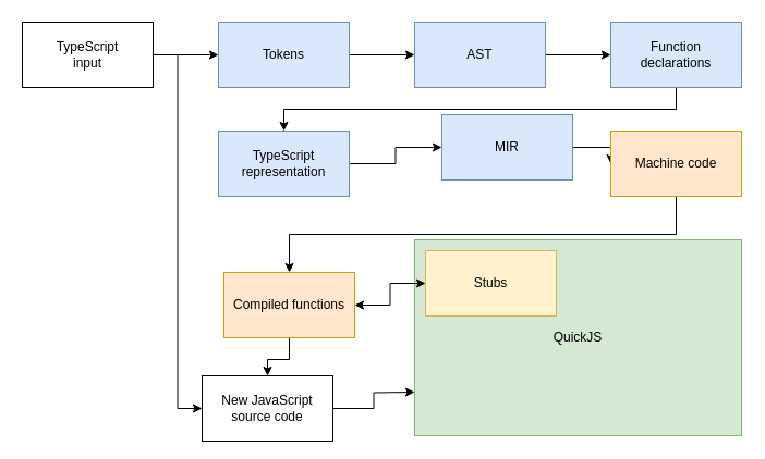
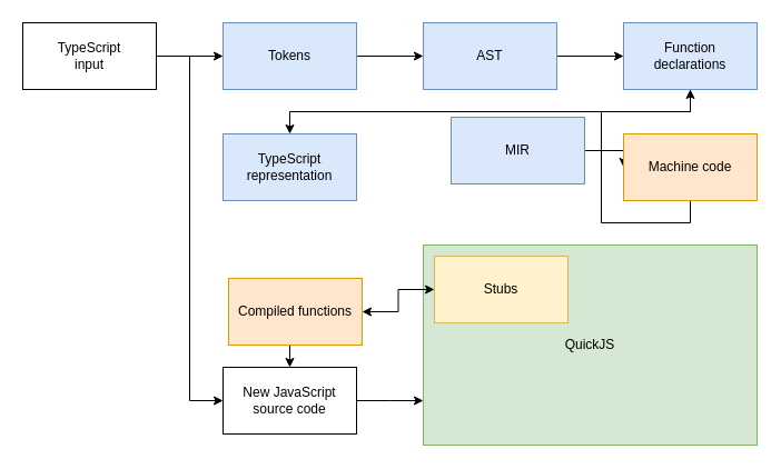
  <mxCell id="0" />
  <mxCell id="1" parent="0" />
  <mxCell id="2" style="edgeStyle=orthogonalEdgeStyle;rounded=0;orthogonalLoop=1;jettySize=auto;html=1;exitX=1;exitY=0.5;exitDx=0;exitDy=0;entryX=0;entryY=0.5;entryDx=0;entryDy=0;" parent="1" source="4" target="6" edge="1"><mxGeometry relative="1" as="geometry" /></mxCell>
  <mxCell id="3" style="edgeStyle=orthogonalEdgeStyle;rounded=0;orthogonalLoop=1;jettySize=auto;html=1;exitX=1;exitY=0.5;exitDx=0;exitDy=0;entryX=0;entryY=0.5;entryDx=0;entryDy=0;" parent="1" source="4" target="21" edge="1"><mxGeometry relative="1" as="geometry" /></mxCell>
  <mxCell id="4" value="TypeScript&lt;div&gt;input&lt;/div&gt;" style="rounded=0;whiteSpace=wrap;html=1;" parent="1" vertex="1"><mxGeometry width="120" height="60" as="geometry" x="20" y="20" /></mxCell>
  <mxCell id="5" style="edgeStyle=orthogonalEdgeStyle;rounded=0;orthogonalLoop=1;jettySize=auto;html=1;exitX=1;exitY=0.5;exitDx=0;exitDy=0;entryX=0;entryY=0.5;entryDx=0;entryDy=0;" parent="1" source="6" target="8" edge="1"><mxGeometry relative="1" as="geometry" /></mxCell>
  <mxCell id="6" value="Tokens" style="rounded=0;whiteSpace=wrap;html=1;fillColor=#dae8fc;strokeColor=#6c8ebf;" parent="1" vertex="1"><mxGeometry x="200" width="120" height="60" as="geometry" y="20" /></mxCell>
  <mxCell id="7" style="edgeStyle=orthogonalEdgeStyle;rounded=0;orthogonalLoop=1;jettySize=auto;html=1;exitX=1;exitY=0.5;exitDx=0;exitDy=0;entryX=0;entryY=0.5;entryDx=0;entryDy=0;" parent="1" source="8" target="10" edge="1"><mxGeometry relative="1" as="geometry" /></mxCell>
  <mxCell id="8" value="AST" style="rounded=0;whiteSpace=wrap;html=1;fillColor=#dae8fc;strokeColor=#6c8ebf;" parent="1" vertex="1"><mxGeometry x="380" width="120" height="60" as="geometry" y="20" /></mxCell>
  <mxCell id="9" style="edgeStyle=orthogonalEdgeStyle;rounded=0;orthogonalLoop=1;jettySize=auto;html=1;exitX=0.5;exitY=1;exitDx=0;exitDy=0;entryX=0.5;entryY=0;entryDx=0;entryDy=0;" parent="1" source="10" target="12" edge="1"><mxGeometry relative="1" as="geometry" /></mxCell>
  <mxCell id="10" value="Function&lt;div&gt;declarations&lt;/div&gt;" style="rounded=0;whiteSpace=wrap;html=1;fillColor=#dae8fc;strokeColor=#6c8ebf;" parent="1" vertex="1"><mxGeometry x="560" width="120" height="60" as="geometry" y="20" /></mxCell>
- <mxCell id="11" style="edgeStyle=orthogonalEdgeStyle;rounded=0;orthogonalLoop=1;jettySize=auto;html=1;exitX=1;exitY=0.5;exitDx=0;exitDy=0;entryX=0;entryY=0.5;entryDx=0;entryDy=0;" parent="1" source="12" target="14" edge="1"><mxGeometry relative="1" as="geometry" /></mxCell>
  <mxCell id="12" value="TypeScript&lt;div&gt;representation&lt;/div&gt;" style="rounded=0;whiteSpace=wrap;html=1;fillColor=#dae8fc;strokeColor=#6c8ebf;" parent="1" vertex="1"><mxGeometry x="200" y="120" width="120" height="60" as="geometry" /></mxCell>
  <mxCell id="13" style="edgeStyle=orthogonalEdgeStyle;rounded=0;orthogonalLoop=1;jettySize=auto;html=1;exitX=1;exitY=0.5;exitDx=0;exitDy=0;entryX=0;entryY=0.5;entryDx=0;entryDy=0;" parent="1" source="14" target="16" edge="1"><mxGeometry relative="1" as="geometry" /></mxCell>
  <mxCell id="14" value="MIR" style="rounded=0;whiteSpace=wrap;html=1;fillColor=#dae8fc;strokeColor=#6c8ebf;" parent="1" vertex="1"><mxGeometry x="405" y="105" width="120" height="60" as="geometry" /></mxCell>
- <mxCell id="15" style="edgeStyle=orthogonalEdgeStyle;rounded=0;orthogonalLoop=1;jettySize=auto;html=1;exitX=0.5;exitY=1;exitDx=0;exitDy=0;entryX=0.5;entryY=0;entryDx=0;entryDy=0;" parent="1" source="16" target="23" edge="1"><mxGeometry relative="1" as="geometry" /></mxCell>
+ <mxCell id="15" style="edgeStyle=orthogonalEdgeStyle;rounded=0;orthogonalLoop=1;jettySize=auto;html=1;exitX=0.5;exitY=1;exitDx=0;exitDy=0;" parent="1" source="16" target="10" edge="1"><mxGeometry relative="1" as="geometry" /></mxCell>
  <mxCell id="16" value="Machine code" style="rounded=0;whiteSpace=wrap;html=1;fillColor=#ffe6cc;strokeColor=#d79b00;" parent="1" vertex="1"><mxGeometry x="560" y="120" width="120" height="60" as="geometry" /></mxCell>
  <mxCell id="17" value="QuickJS" style="rounded=0;whiteSpace=wrap;html=1;glass=0;shadow=0;labelPosition=center;verticalLabelPosition=middle;align=center;verticalAlign=middle;horizontal=1;fillColor=#d5e8d4;strokeColor=#82b366;" parent="1" vertex="1"><mxGeometry x="380" y="220" width="300" height="180" as="geometry" /></mxCell>
  <mxCell id="18" style="edgeStyle=orthogonalEdgeStyle;rounded=0;orthogonalLoop=1;jettySize=auto;html=1;exitX=0;exitY=0.5;exitDx=0;exitDy=0;entryX=1;entryY=0.5;entryDx=0;entryDy=0;startArrow=classic;startFill=1;" parent="1" source="19" target="23" edge="1"><mxGeometry relative="1" as="geometry"><Array as="points" /><mxPoint x="320" y="260" as="targetPoint" /></mxGeometry></mxCell>
  <mxCell id="19" value="Stubs" style="rounded=0;whiteSpace=wrap;html=1;fillColor=#fff2cc;strokeColor=#d6b656;" parent="1" vertex="1"><mxGeometry x="390" y="230" width="120" height="60" as="geometry" /></mxCell>
  <mxCell id="20" style="edgeStyle=orthogonalEdgeStyle;rounded=0;orthogonalLoop=1;jettySize=auto;html=1;exitX=1;exitY=0.5;exitDx=0;exitDy=0;" parent="1" source="21" edge="1"><mxGeometry relative="1" as="geometry"><mxPoint x="380" y="360" as="targetPoint" /></mxGeometry></mxCell>
- <mxCell id="21" value="New JavaScript&lt;div&gt;source code&lt;/div&gt;" style="rounded=0;whiteSpace=wrap;html=1;" parent="1" vertex="1"><mxGeometry x="185" y="345" width="120" height="60" as="geometry" /></mxCell>
+ <mxCell id="21" value="New JavaScript&lt;div&gt;source code&lt;/div&gt;" style="rounded=0;whiteSpace=wrap;html=1;" parent="1" vertex="1"><mxGeometry x="200" y="330" width="120" height="60" as="geometry" /></mxCell>
  <mxCell id="22" style="edgeStyle=orthogonalEdgeStyle;rounded=0;orthogonalLoop=1;jettySize=auto;html=1;exitX=0.5;exitY=1;exitDx=0;exitDy=0;entryX=0.5;entryY=0;entryDx=0;entryDy=0;" parent="1" source="23" target="21" edge="1"><mxGeometry relative="1" as="geometry" /></mxCell>
  <mxCell id="23" value="Compiled functions" style="rounded=0;whiteSpace=wrap;html=1;fillColor=#ffe6cc;strokeColor=#d79b00;" parent="1" vertex="1"><mxGeometry x="205" y="250" width="120" height="60" as="geometry" /></mxCell>
